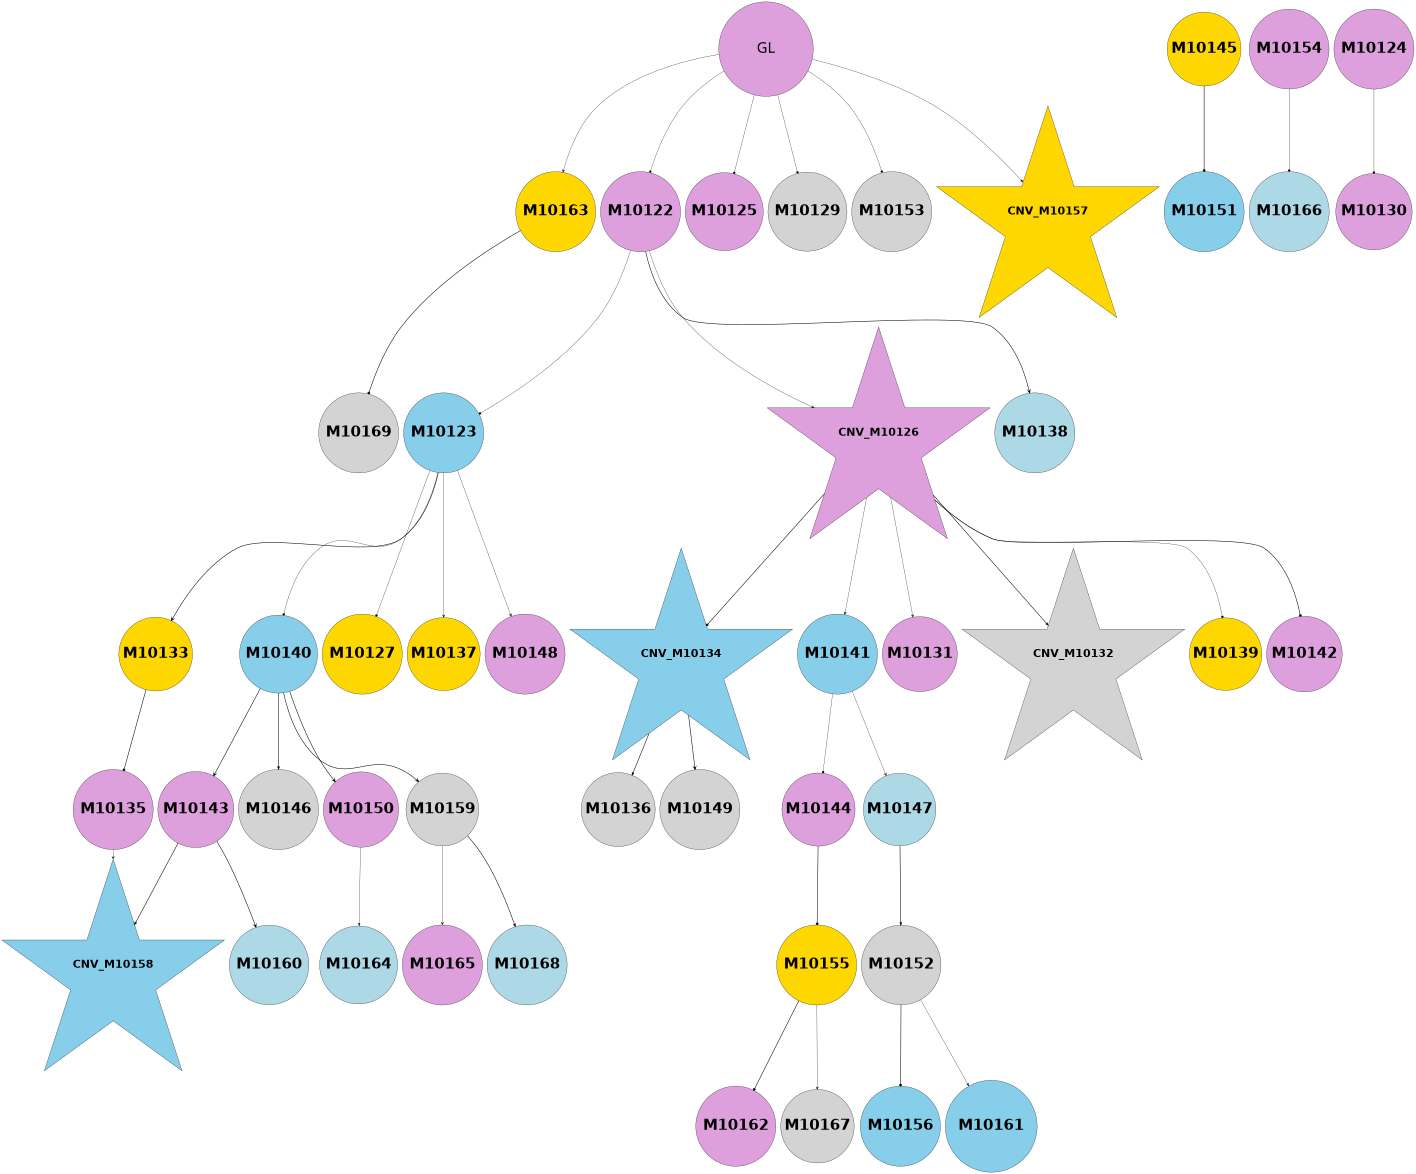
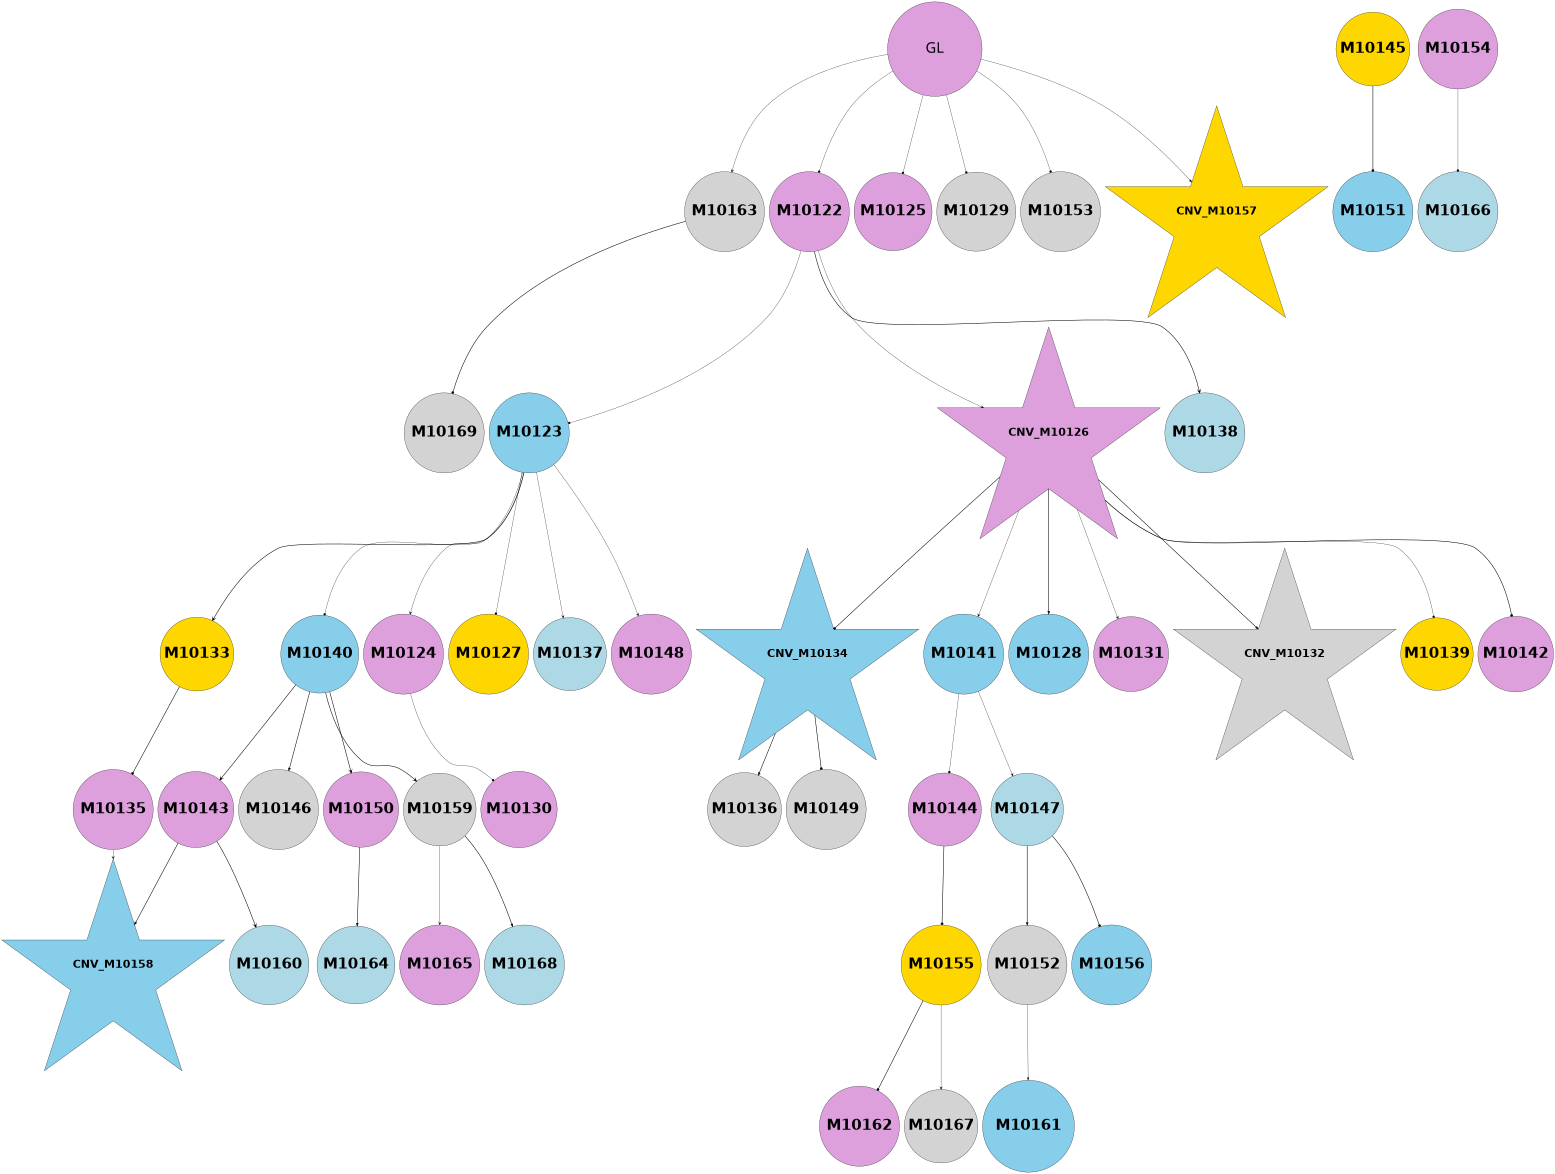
  digraph {
    node [fillcolor=plum fontname="helvetica-bold" fontsize=56 shape=circle style=filled]
    edge [arrowhead=dot style=solid]
-   n1 [fillcolor=gold height=2 label=M10163 width=2.02]
+   n1 [fillcolor=lightgrey height=2 label=M10163 width=2.02]
    n2 [fillcolor=lightgrey height=2 label=M10169 width=1.35]
    n3 [fillcolor=gold height=2 label=M10133 width=3.13]
    n4 [height=2 label=M10135 width=1.76]
    n5 [fillcolor=skyblue fontsize=42 label=CNV_M10158 shape=star]
    n6 [fillcolor=gold height=2 label=M10145 width=3.11]
    n7 [fillcolor=skyblue height=2 label=M10151 width=0.38]
    n8 [fillcolor=skyblue fontsize=42 label=CNV_M10134 shape=star]
    n9 [fillcolor=lightgrey height=2 label=M10136 width=3.09]
    n10 [fillcolor=lightgrey height=2 label=M10149 width=1.27]
    n11 [fillcolor=skyblue height=2 label=M10140 width=4.13]
    n12 [height=2 label=M10143 width=2.53]
    n13 [fillcolor=lightgrey height=2 label=M10146 width=0.55]
    n14 [height=2 label=M10150 width=3.99]
    n15 [fillcolor=lightgrey height=2 label=M10159 width=3.56]
    n16 [fillcolor=lightblue height=2 label=M10160 width=2.06]
    n17 [fillcolor=lightblue height=2 label=M10164 width=4.13]
    n18 [height=2 label=M10165 width=0.46]
    n19 [fillcolor=lightblue height=2 label=M10168 width=2.01]
    n20 [height=2 label=M10154 width=4.22]
    n21 [fillcolor=lightblue height=2 label=M10166 width=0.28]
    n22 [fillcolor=skyblue height=2 label=M10141 width=0.14]
    n23 [height=2 label=M10144 width=3.37]
    n24 [fillcolor=lightblue height=2 label=M10147 width=3.71]
    n25 [fillcolor=gold height=2 label=M10155 width=0.95]
    n26 [fillcolor=lightgrey height=2 label=M10152 width=2.05]
    n27 [fillcolor=skyblue height=2 label=M10156 width=1.73]
    n28 [fillcolor=skyblue height=2 label=M10161 width=4.86]
    n29 [height=2 label=M10162 width=0.56]
    n30 [fillcolor=lightgrey height=2 label=M10167 width=3.23]
    n31 [fontname="arial-bold" height=5 label=GL width=5 shape=""]
    n32 [height=2 label=M10122 width=1.25]
    n33 [height=2 label=M10125 width=4.12]
    n34 [fillcolor=lightgrey height=2 label=M10129 width=4.18]
    n35 [fillcolor=lightgrey height=2 label=M10153 width=0.49]
    n36 [fillcolor=gold fontsize=42 label=CNV_M10157 shape=star]
    n37 [fillcolor=skyblue height=2 label=M10123 width=1.11]
    n38 [fontsize=42 label=CNV_M10126 shape=star]
    n39 [fillcolor=lightblue height=2 label=M10138 width=0.76]
    n40 [height=2 label=M10124 width=1.92]
    n41 [fillcolor=gold height=2 label=M10127 width=1.36]
-   n42 [fillcolor=gold height=2 label=M10137 width=3.42]
+   n42 [fillcolor=lightblue height=2 label=M10137 width=3.42]
    n43 [height=2 label=M10148 width=1.94]
+   n44 [fillcolor=skyblue height=2 label=M10128 width=0.47]
    n45 [height=2 label=M10131 width=2.73]
    n46 [fillcolor=lightgrey fontsize=42 label=CNV_M10132 shape=star]
    n47 [fillcolor=gold height=2 label=M10139 width=3.72]
    n48 [height=2 label=M10142 width=4]
    n49 [height=2 label=M10130 width=2.47]
    n1 -> n2 [style=bold]
    n3 -> n4 [style=bold]
    n4 -> n5 [arrowhead=vee]
    n6 -> n7 [style=bold]
    n8 -> n9 [arrowhead=normal style=bold]
-   n8 -> n10 [arrowhead=vee style=bold]
+   n8 -> n10 [style=bold]
    n11 -> n12 [arrowhead=vee style=bold]
    n11 -> n13 [arrowhead=normal style=bold]
    n11 -> n14 [arrowhead=vee style=bold]
    n11 -> n15 [arrowhead=vee style=bold]
    n12 -> n5 [arrowhead=normal style=bold]
    n12 -> n16 [arrowhead=vee style=bold]
-   n14 -> n17 [arrowhead=normal]
+   n14 -> n17 [arrowhead=normal style=bold]
    n15 -> n18 [arrowhead=vee]
    n15 -> n19 [arrowhead=normal style=bold]
    n20 -> n21
    n22 -> n23
    n22 -> n24 [arrowhead=vee]
    n23 -> n25 [style=bold]
    n24 -> n26 [arrowhead=normal style=bold]
    n25 -> n29 [style=bold]
    n25 -> n30 [arrowhead=vee]
-   n26 -> n27 [style=bold]
+   n24 -> n27 [style=bold]
    n26 -> n28 [arrowhead=normal]
    n31 -> n1 [arrowhead=vee]
    n31 -> n32
    n31 -> n33
    n31 -> n34
    n31 -> n35
    n31 -> n36 [arrowhead=normal]
    n32 -> n37
    n32 -> n38 [arrowhead=vee]
    n32 -> n39 [arrowhead=vee style=bold]
    n37 -> n3 [arrowhead=vee style=bold]
    n37 -> n11
+   n37 -> n40 [arrowhead=vee]
    n37 -> n41
    n37 -> n42 [arrowhead=vee]
    n37 -> n43 [arrowhead=vee]
    n38 -> n8 [style=bold]
    n38 -> n22 [arrowhead=vee]
+   n38 -> n44 [arrowhead=normal style=bold]
    n38 -> n45 [arrowhead=vee]
    n38 -> n46 [arrowhead=normal style=bold]
    n38 -> n47
    n38 -> n48 [style=bold]
    n40 -> n49
  }
